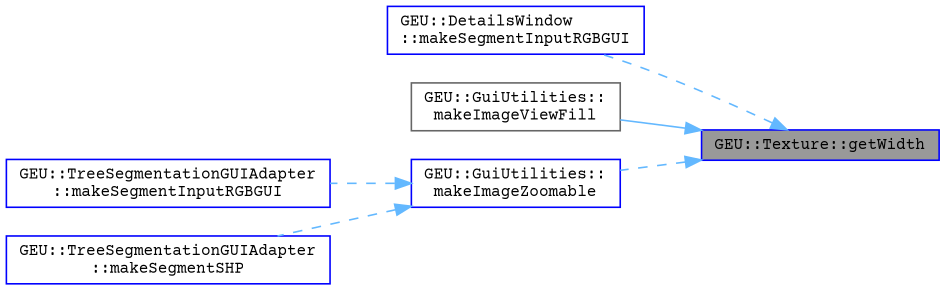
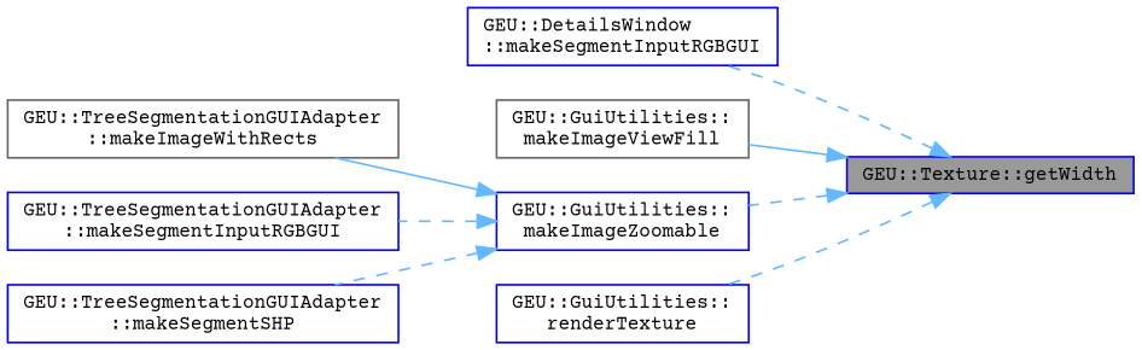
  digraph {
    fontname="Courier Prime"
    rankdir=RL
    node [color=blue fillcolor=white fontname="Courier Prime" fontsize=10 shape=box style=filled]
    edge [color=steelblue1 dir=back fontname="Courier Prime" fontsize=10 labelfontname=Helvetica labelfontsize=10 style=dashed]
    n1 [fillcolor=grey60 fontcolor=black height=0.2 label="GEU::Texture::getWidth" width=0.4]
    n2 [height=0.2 label="GEU::DetailsWindow\l::makeSegmentInputRGBGUI" width=0.4]
    n3 [color=gray40 height=0.2 label="GEU::GuiUtilities::\lmakeImageViewFill" width=0.4]
    n4 [height=0.2 label="GEU::GuiUtilities::\lmakeImageZoomable" width=0.4]
+   n5 [height=0.2 label="GEU::GuiUtilities::\lrenderTexture" width=0.4]
+   n6 [color=gray40 height=0.2 label="GEU::TreeSegmentationGUIAdapter\l::makeImageWithRects" width=0.4]
    n7 [height=0.2 label="GEU::TreeSegmentationGUIAdapter\l::makeSegmentInputRGBGUI" width=0.4]
    n8 [height=0.2 label="GEU::TreeSegmentationGUIAdapter\l::makeSegmentSHP" width=0.4]
    n1 -> n2
    n1 -> n3 [style=solid]
    n1 -> n4
+   n1 -> n5
+   n4 -> n6 [style=solid]
    n4 -> n7
    n4 -> n8
  }
